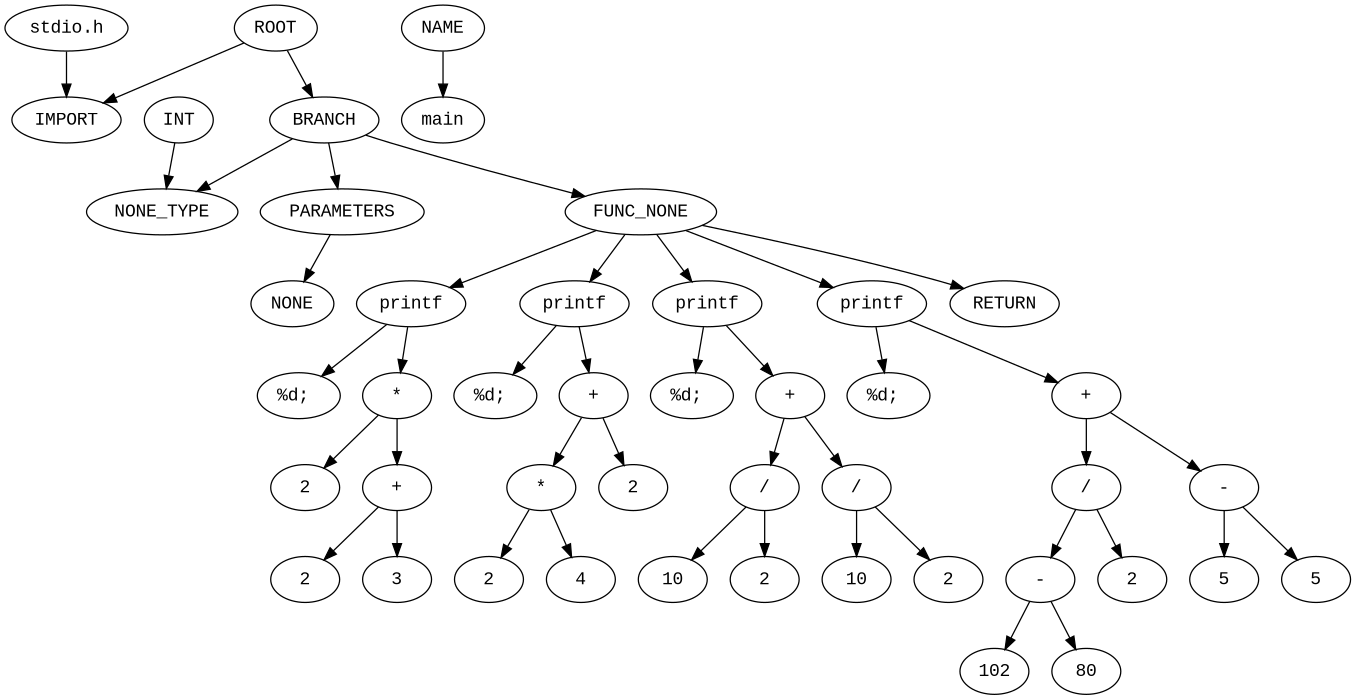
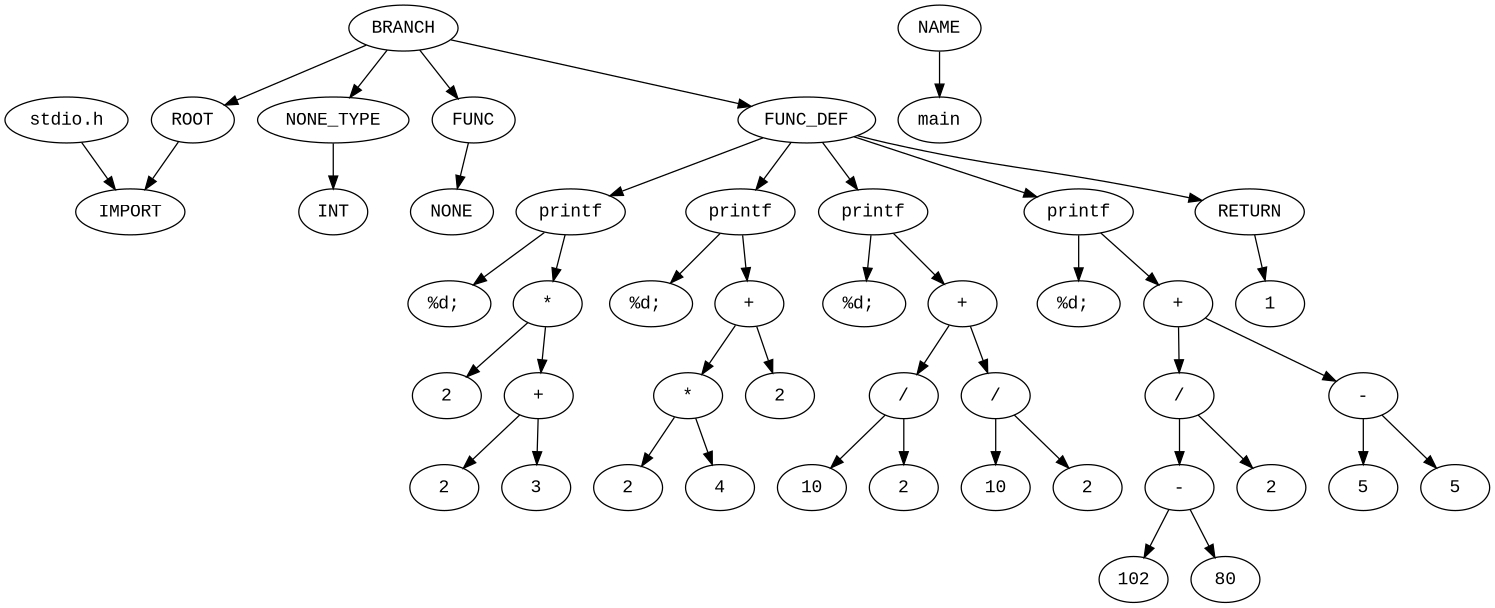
  strict digraph {
    fontname="Liberation Mono"
    node [fontname="Liberation Mono"]
    edge [fontname="Liberation Mono"]
    n1 [label=IMPORT]
    n2 [label="stdio.h"]
    n3 [label=BRANCH]
    n4 [label=NONE_TYPE]
-   n5 [label=PARAMETERS]
-   n6 [label=FUNC_NONE]
+   n5 [label=FUNC]
+   n6 [label=FUNC_DEF]
    n7 [label=INT]
    n8 [label=NAME]
    n9 [label=main]
    n10 [label=NONE]
    n11 [label=printf]
    n12 [label=printf]
    n13 [label=printf]
    n14 [label=printf]
    n15 [label=RETURN]
    ROOT
    n17 [label="%d; "]
    n18 [label="*"]
    n19 [label="%d; "]
    n20 [label="+"]
    n21 [label="%d; "]
    n22 [label="+"]
    n23 [label="%d; "]
    n24 [label="+"]
+   n25 [label=1]
    n26 [label=2]
    n27 [label="+"]
    n28 [label="*"]
    n29 [label=2]
    n30 [label="/"]
    n31 [label="/"]
    n32 [label="/"]
    n33 [label="-"]
    n34 [label=2]
    n35 [label=3]
    n36 [label=2]
    n37 [label=4]
    n38 [label=10]
    n39 [label=2]
    n40 [label=10]
    n41 [label=2]
    n42 [label="-"]
    n43 [label=2]
    n44 [label=5]
    n45 [label=5]
    n46 [label=102]
    n47 [label=80]
    n2 -> n1
    n3 -> n4
    n3 -> n5
    n3 -> n6
-   n7 -> n4
+   n4 -> n7
    n5 -> n10
    n6 -> n11
    n6 -> n12
    n6 -> n13
    n6 -> n14
    n6 -> n15
    n8 -> n9
    n11 -> n17
    n11 -> n18
    n12 -> n19
    n12 -> n20
    n13 -> n21
    n13 -> n22
    n14 -> n23
    n14 -> n24
+   n15 -> n25
    ROOT -> n1
-   ROOT -> n3
+   n3 -> ROOT
    n18 -> n26
    n18 -> n27
    n20 -> n28
    n20 -> n29
    n22 -> n30
    n22 -> n31
    n24 -> n32
    n24 -> n33
    n27 -> n34
    n27 -> n35
    n28 -> n36
    n28 -> n37
    n30 -> n38
    n30 -> n39
    n31 -> n40
    n31 -> n41
    n32 -> n42
    n32 -> n43
    n33 -> n44
    n33 -> n45
    n42 -> n46
    n42 -> n47
  }
